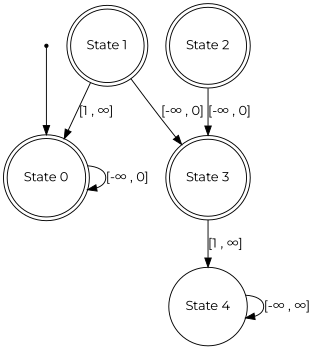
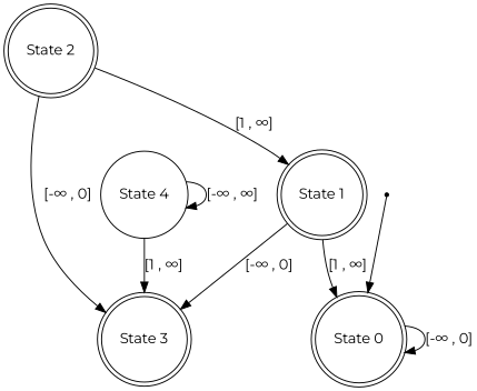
  digraph {
    fontname=Montserrat
    rankdir=TB
    node [fontname=Montserrat shape=doublecircle]
    edge [fontname=Montserrat]
    "State 0"
    "State 1"
    "State 3"
    "State 2"
    "State 4" [shape=circle]
    start [shape=point]
    "State 0" -> "State 0" [label="[-∞ , 0]"]
    "State 1" -> "State 0" [label="[1 , ∞]"]
    "State 1" -> "State 3" [label="[-∞ , 0]"]
-   "State 3" -> "State 4" [label="[1 , ∞]"]
+   "State 4" -> "State 3" [label="[1 , ∞]"]
+   "State 2" -> "State 1" [label="[1 , ∞]"]
    "State 2" -> "State 3" [label="[-∞ , 0]"]
    "State 4" -> "State 4" [label="[-∞ , ∞]"]
    start -> "State 0"
  }
